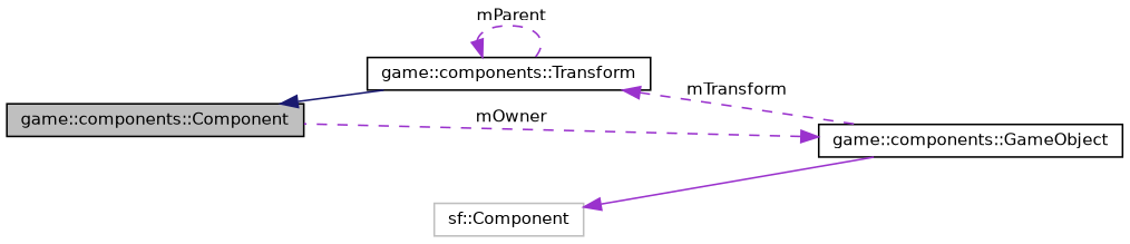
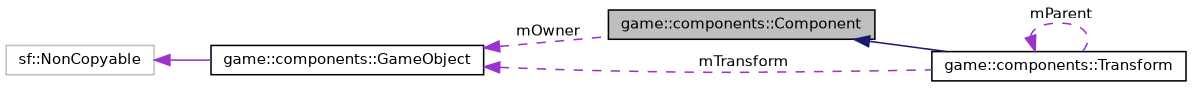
  digraph {
    fontname="DejaVu Sans"
    rankdir=LR
    node [color=black fillcolor=white fontname="DejaVu Sans" fontsize=10 shape=record style=filled]
    edge [color=darkorchid3 dir=back fontname="DejaVu Sans" fontsize=10 labelfontname=Helvetica labelfontsize=10 style=dashed]
    n1 [fillcolor=grey75 fontcolor=black height=0.2 label="game::components::Component" width=0.4]
    n2 [height=0.2 label="game::components::Transform" width=0.4]
    n3 [height=0.2 label="game::components::GameObject" width=0.4]
-   n4 [color=grey75 height=0.2 label="sf::Component" width=0.4]
+   n4 [color=grey75 height=0.2 label="sf::NonCopyable" width=0.4]
    n1 -> n2 [color=midnightblue style=solid]
    n2 -> n2 [label=" mParent"]
-   n2 -> n3 [label=" mTransform"]
+   n3 -> n2 [label=" mTransform"]
    n3 -> n1 [label=" mOwner"]
    n4 -> n3 [style=solid]
  }
